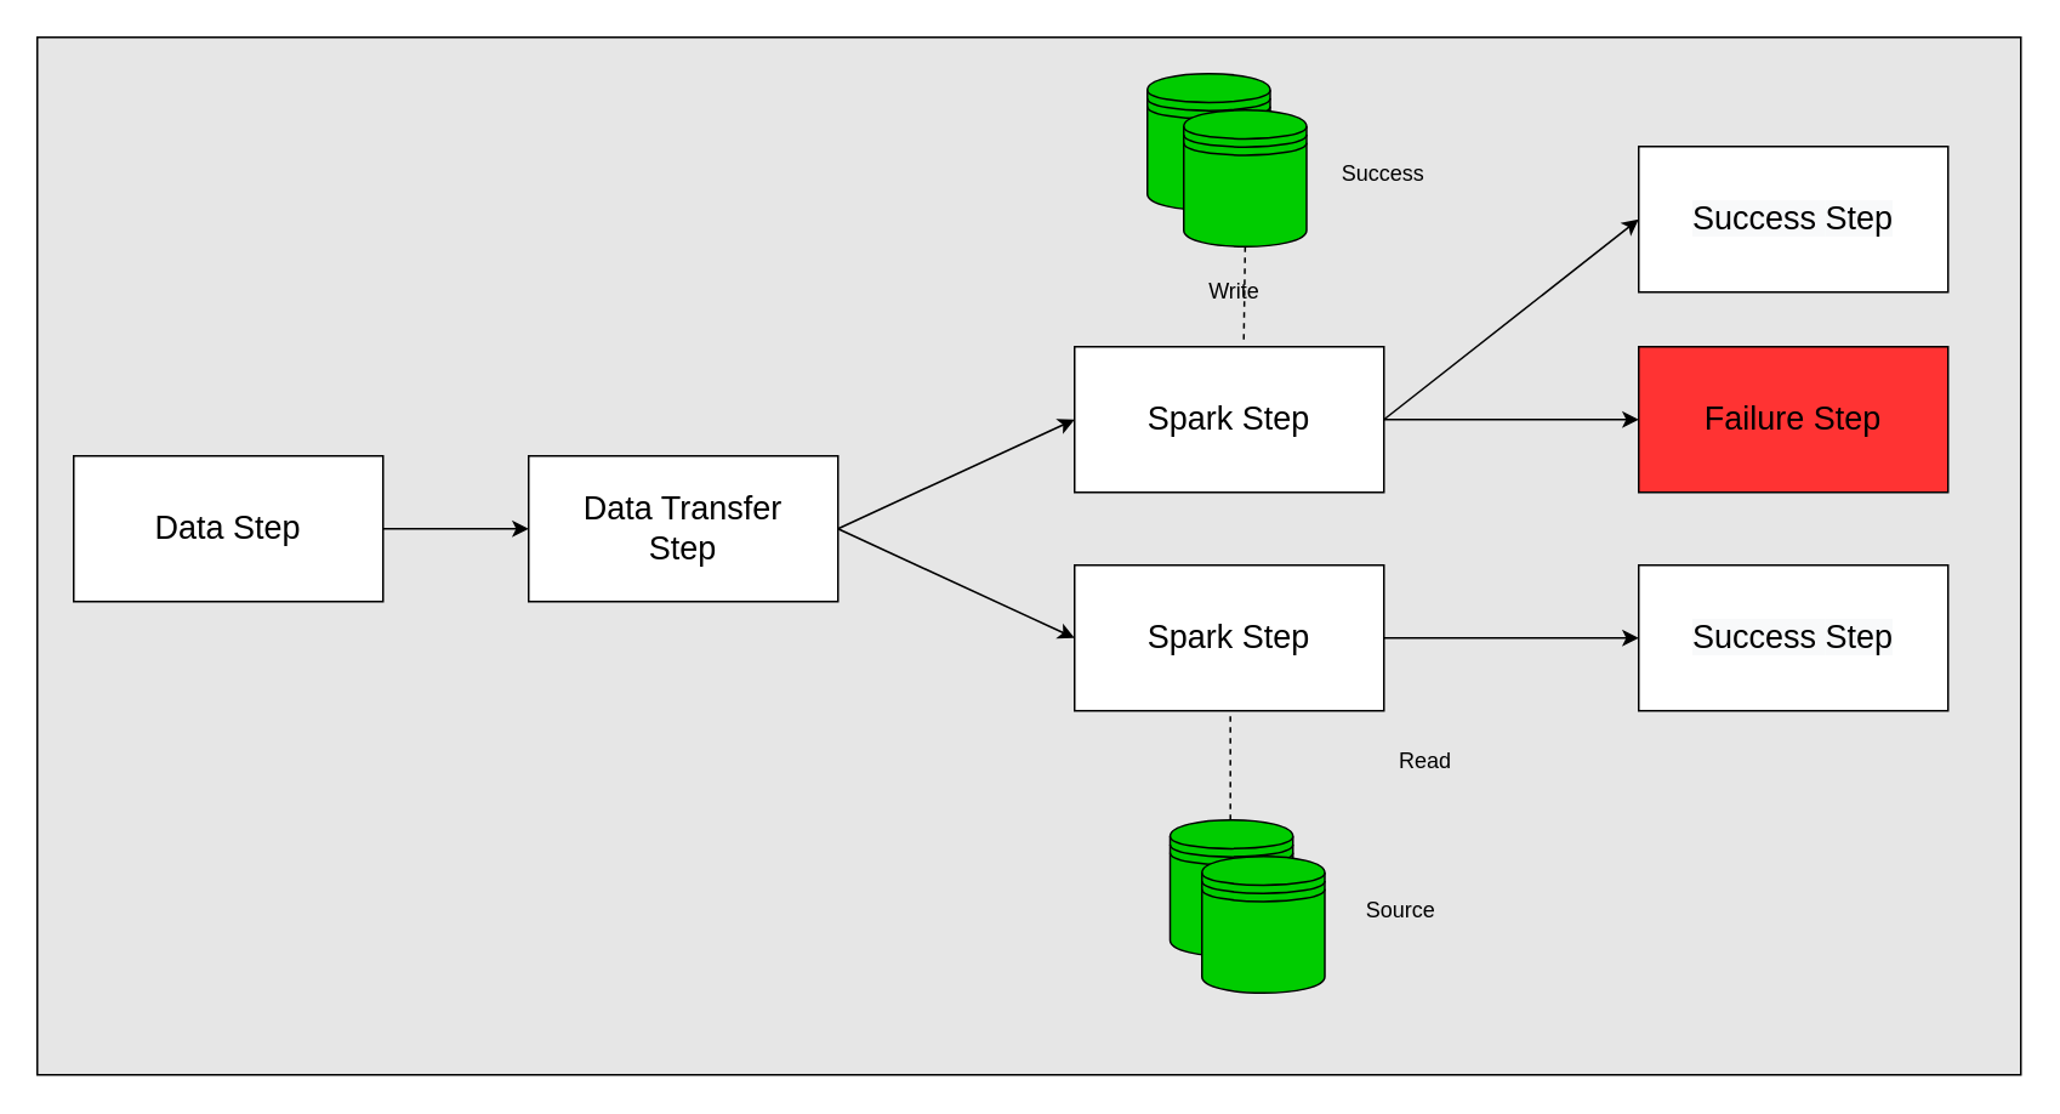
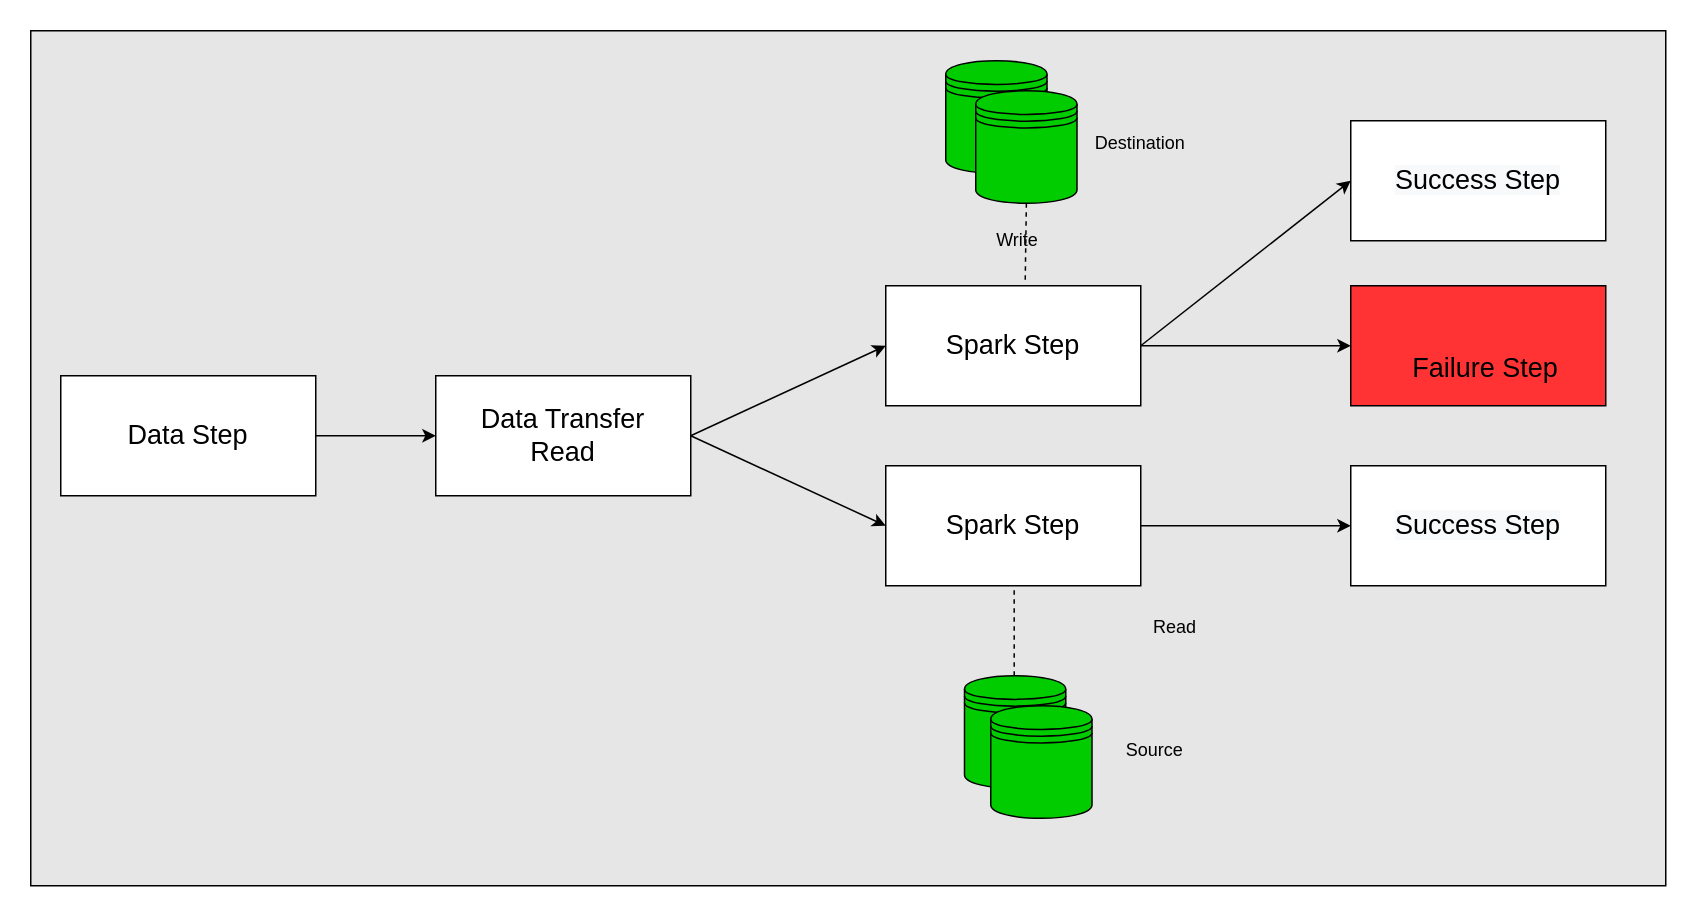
  <mxCell id="0" />
  <mxCell id="1" parent="0" />
  <mxCell id="2" value="" style="rounded=0;whiteSpace=wrap;html=1;fillColor=#E6E6E6;" parent="1" vertex="1"><mxGeometry x="20" y="20" width="1090" height="570" as="geometry" /></mxCell>
  <mxCell id="3" value="" style="rounded=0;whiteSpace=wrap;html=1;" parent="1" vertex="1"><mxGeometry x="40" y="250" width="170" height="80" as="geometry" /></mxCell>
  <mxCell id="4" value="" style="rounded=0;whiteSpace=wrap;html=1;" parent="1" vertex="1"><mxGeometry x="590" y="310" width="170" height="80" as="geometry" /></mxCell>
  <mxCell id="5" value="" style="rounded=0;whiteSpace=wrap;html=1;" parent="1" vertex="1"><mxGeometry x="590" y="190" width="170" height="80" as="geometry" /></mxCell>
  <mxCell id="6" value="" style="rounded=0;whiteSpace=wrap;html=1;" parent="1" vertex="1"><mxGeometry x="290" y="250" width="170" height="80" as="geometry" /></mxCell>
  <mxCell id="7" value="&lt;meta charset=&quot;utf-8&quot;&gt;&lt;font style=&quot;color: rgb(0, 0, 0); font-family: helvetica; font-style: normal; font-weight: 400; letter-spacing: normal; text-align: center; text-indent: 0px; text-transform: none; word-spacing: 0px; background-color: rgb(248, 249, 250); font-size: 18px;&quot;&gt;Success&amp;nbsp;&lt;/font&gt;&lt;span style=&quot;color: rgb(0, 0, 0); font-family: helvetica; font-style: normal; font-weight: 400; letter-spacing: normal; text-align: center; text-indent: 0px; text-transform: none; word-spacing: 0px; background-color: rgb(248, 249, 250); font-size: 18px;&quot;&gt;Step&lt;/span&gt;" style="rounded=0;whiteSpace=wrap;html=1;" parent="1" vertex="1"><mxGeometry x="900" y="310" width="170" height="80" as="geometry" /></mxCell>
  <mxCell id="8" value="" style="rounded=0;whiteSpace=wrap;html=1;fillColor=#FF3333;" parent="1" vertex="1"><mxGeometry x="900" y="190" width="170" height="80" as="geometry" /></mxCell>
  <mxCell id="9" value="&lt;font style=&quot;font-size: 18px&quot;&gt;Data Step&lt;/font&gt;" style="text;html=1;strokeColor=none;fillColor=none;align=center;verticalAlign=middle;whiteSpace=wrap;rounded=0;" parent="1" vertex="1"><mxGeometry x="50" y="270" width="150" height="40" as="geometry" /></mxCell>
  <mxCell id="10" value="&lt;font style=&quot;font-size: 18px&quot;&gt;Spark Step&lt;/font&gt;" style="text;html=1;strokeColor=none;fillColor=none;align=center;verticalAlign=middle;whiteSpace=wrap;rounded=0;" parent="1" vertex="1"><mxGeometry x="600" y="210" width="150" height="40" as="geometry" /></mxCell>
- <mxCell id="11" value="&lt;font style=&quot;font-size: 18px&quot;&gt;Data Transfer Step&lt;/font&gt;" style="text;html=1;strokeColor=none;fillColor=none;align=center;verticalAlign=middle;whiteSpace=wrap;rounded=0;" parent="1" vertex="1"><mxGeometry x="300" y="270" width="150" height="40" as="geometry" /></mxCell>
- <mxCell id="12" value="&lt;font style=&quot;font-size: 18px&quot;&gt;Failure&amp;nbsp;&lt;/font&gt;&lt;span style=&quot;font-size: 18px&quot;&gt;Step&lt;/span&gt;" style="text;html=1;strokeColor=none;fillColor=none;align=center;verticalAlign=middle;whiteSpace=wrap;rounded=0;" parent="1" vertex="1"><mxGeometry x="910" y="210" width="150" height="40" as="geometry" /></mxCell>
+ <mxCell id="11" value="&lt;font style=&quot;font-size: 18px&quot;&gt;Data Transfer Read&lt;/font&gt;" style="text;html=1;strokeColor=none;fillColor=none;align=center;verticalAlign=middle;whiteSpace=wrap;rounded=0;" parent="1" vertex="1"><mxGeometry x="300" y="270" width="150" height="40" as="geometry" /></mxCell>
+ <mxCell id="12" value="&lt;font style=&quot;font-size: 18px&quot;&gt;Failure&amp;nbsp;&lt;/font&gt;&lt;span style=&quot;font-size: 18px&quot;&gt;Step&lt;/span&gt;" style="text;html=1;strokeColor=none;fillColor=none;align=center;verticalAlign=middle;whiteSpace=wrap;rounded=0;" parent="1" vertex="1"><mxGeometry x="915" y="225" width="150" height="40" as="geometry" /></mxCell>
  <mxCell id="13" value="" style="endArrow=classic;html=1;entryX=0;entryY=0.5;entryDx=0;entryDy=0;exitX=1;exitY=0.5;exitDx=0;exitDy=0;" parent="1" source="3" target="6" edge="1"><mxGeometry width="50" height="50" relative="1" as="geometry"><mxPoint x="210" y="300" as="sourcePoint" /><mxPoint x="260" y="250" as="targetPoint" /></mxGeometry></mxCell>
  <mxCell id="14" value="" style="endArrow=classic;html=1;entryX=0;entryY=0.5;entryDx=0;entryDy=0;" parent="1" target="4" edge="1"><mxGeometry width="50" height="50" relative="1" as="geometry"><mxPoint x="460" y="290" as="sourcePoint" /><mxPoint x="590" y="420" as="targetPoint" /></mxGeometry></mxCell>
  <mxCell id="15" value="" style="endArrow=classic;html=1;entryX=0;entryY=0.5;entryDx=0;entryDy=0;" parent="1" target="5" edge="1"><mxGeometry width="50" height="50" relative="1" as="geometry"><mxPoint x="460" y="290" as="sourcePoint" /><mxPoint x="540" y="280" as="targetPoint" /></mxGeometry></mxCell>
  <mxCell id="16" value="" style="shape=datastore;whiteSpace=wrap;html=1;fillColor=#00CC00;" parent="1" vertex="1"><mxGeometry x="630" y="40" width="67.5" height="75" as="geometry" /></mxCell>
  <mxCell id="17" value="&lt;font style=&quot;font-size: 18px&quot;&gt;Spark Step&lt;/font&gt;" style="text;html=1;strokeColor=none;fillColor=none;align=center;verticalAlign=middle;whiteSpace=wrap;rounded=0;" parent="1" vertex="1"><mxGeometry x="600" y="330" width="150" height="40" as="geometry" /></mxCell>
  <mxCell id="18" value="" style="shape=datastore;whiteSpace=wrap;html=1;fillColor=#00CC00;" parent="1" vertex="1"><mxGeometry x="650" y="60" width="67.5" height="75" as="geometry" /></mxCell>
  <mxCell id="19" value="" style="shape=datastore;whiteSpace=wrap;html=1;fillColor=#00CC00;" parent="1" vertex="1"><mxGeometry x="642.5" y="450" width="67.5" height="75" as="geometry" /></mxCell>
  <mxCell id="20" value="" style="shape=datastore;whiteSpace=wrap;html=1;fillColor=#00CC00;" parent="1" vertex="1"><mxGeometry x="660" y="470" width="67.5" height="75" as="geometry" /></mxCell>
  <mxCell id="21" value="" style="endArrow=none;dashed=1;html=1;entryX=0.5;entryY=1;entryDx=0;entryDy=0;exitX=0.547;exitY=-0.05;exitDx=0;exitDy=0;exitPerimeter=0;" parent="1" source="5" target="18" edge="1"><mxGeometry width="50" height="50" relative="1" as="geometry"><mxPoint x="684" y="180" as="sourcePoint" /><mxPoint x="690" y="280" as="targetPoint" /></mxGeometry></mxCell>
  <mxCell id="22" value="" style="endArrow=none;dashed=1;html=1;entryX=0.5;entryY=1;entryDx=0;entryDy=0;exitX=0.491;exitY=0;exitDx=0;exitDy=0;exitPerimeter=0;" parent="1" source="19" edge="1"><mxGeometry width="50" height="50" relative="1" as="geometry"><mxPoint x="676" y="445" as="sourcePoint" /><mxPoint x="675.62" y="390" as="targetPoint" /></mxGeometry></mxCell>
  <mxCell id="23" value="" style="endArrow=classic;html=1;entryX=0;entryY=0.5;entryDx=0;entryDy=0;" parent="1" target="8" edge="1"><mxGeometry width="50" height="50" relative="1" as="geometry"><mxPoint x="760" y="230" as="sourcePoint" /><mxPoint x="910" y="75" as="targetPoint" /></mxGeometry></mxCell>
  <mxCell id="24" value="" style="endArrow=classic;html=1;entryX=0;entryY=0.5;entryDx=0;entryDy=0;exitX=1;exitY=0.5;exitDx=0;exitDy=0;" parent="1" source="4" target="7" edge="1"><mxGeometry width="50" height="50" relative="1" as="geometry"><mxPoint x="780" y="250" as="sourcePoint" /><mxPoint x="920" y="200" as="targetPoint" /></mxGeometry></mxCell>
- <mxCell id="25" value="Success&amp;nbsp;" style="text;html=1;strokeColor=none;fillColor=none;align=center;verticalAlign=middle;whiteSpace=wrap;rounded=0;" parent="1" vertex="1"><mxGeometry x="690" y="55" width="142.5" height="80" as="geometry" /></mxCell>
+ <mxCell id="25" value="Destination&amp;nbsp;" style="text;html=1;strokeColor=none;fillColor=none;align=center;verticalAlign=middle;whiteSpace=wrap;rounded=0;" parent="1" vertex="1"><mxGeometry x="690" y="55" width="142.5" height="80" as="geometry" /></mxCell>
  <mxCell id="26" value="Source" style="text;html=1;strokeColor=none;fillColor=none;align=center;verticalAlign=middle;whiteSpace=wrap;rounded=0;" parent="1" vertex="1"><mxGeometry x="697.5" y="460" width="142.5" height="80" as="geometry" /></mxCell>
  <mxCell id="27" value="Write" style="text;html=1;strokeColor=none;fillColor=none;align=center;verticalAlign=middle;whiteSpace=wrap;rounded=0;" parent="1" vertex="1"><mxGeometry x="657.5" y="150" width="40" height="20" as="geometry" /></mxCell>
  <mxCell id="28" value="&amp;nbsp; &amp;nbsp; Read" style="text;html=1;strokeColor=none;fillColor=none;align=center;verticalAlign=middle;whiteSpace=wrap;rounded=0;" parent="1" vertex="1"><mxGeometry x="762.5" y="400" width="40" height="20" as="geometry" /></mxCell>
  <mxCell id="29" value="&lt;meta charset=&quot;utf-8&quot;&gt;&lt;font style=&quot;color: rgb(0, 0, 0); font-family: helvetica; font-style: normal; font-weight: 400; letter-spacing: normal; text-align: center; text-indent: 0px; text-transform: none; word-spacing: 0px; background-color: rgb(248, 249, 250); font-size: 18px;&quot;&gt;Success&amp;nbsp;&lt;/font&gt;&lt;span style=&quot;color: rgb(0, 0, 0); font-family: helvetica; font-style: normal; font-weight: 400; letter-spacing: normal; text-align: center; text-indent: 0px; text-transform: none; word-spacing: 0px; background-color: rgb(248, 249, 250); font-size: 18px;&quot;&gt;Step&lt;/span&gt;" style="rounded=0;whiteSpace=wrap;html=1;" vertex="1" parent="1"><mxGeometry x="900" y="80" width="170" height="80" as="geometry" /></mxCell>
  <mxCell id="30" value="" style="endArrow=classic;html=1;entryX=0;entryY=0.5;entryDx=0;entryDy=0;" edge="1" parent="1" target="29"><mxGeometry width="50" height="50" relative="1" as="geometry"><mxPoint x="760" y="230" as="sourcePoint" /><mxPoint x="910" y="240" as="targetPoint" /></mxGeometry></mxCell>
